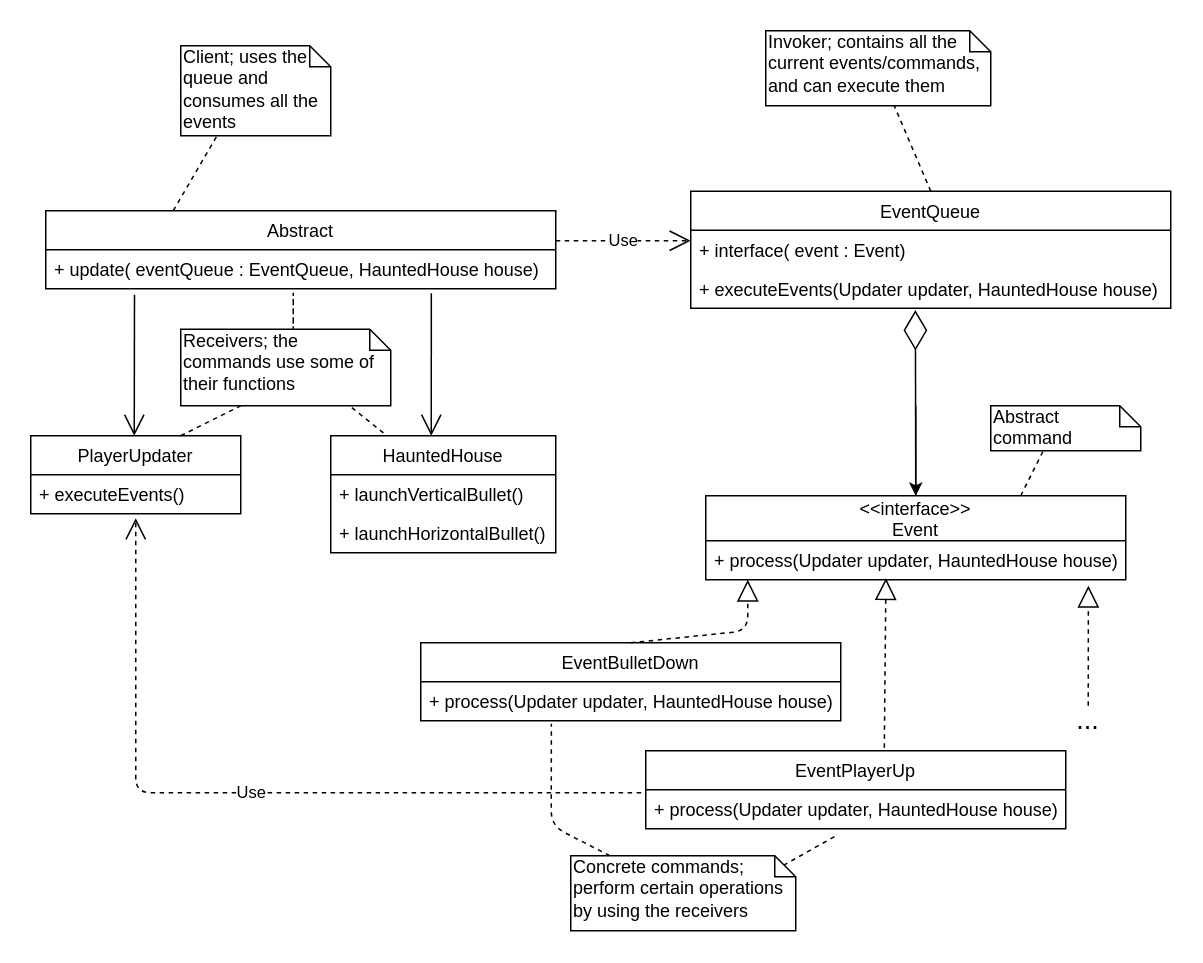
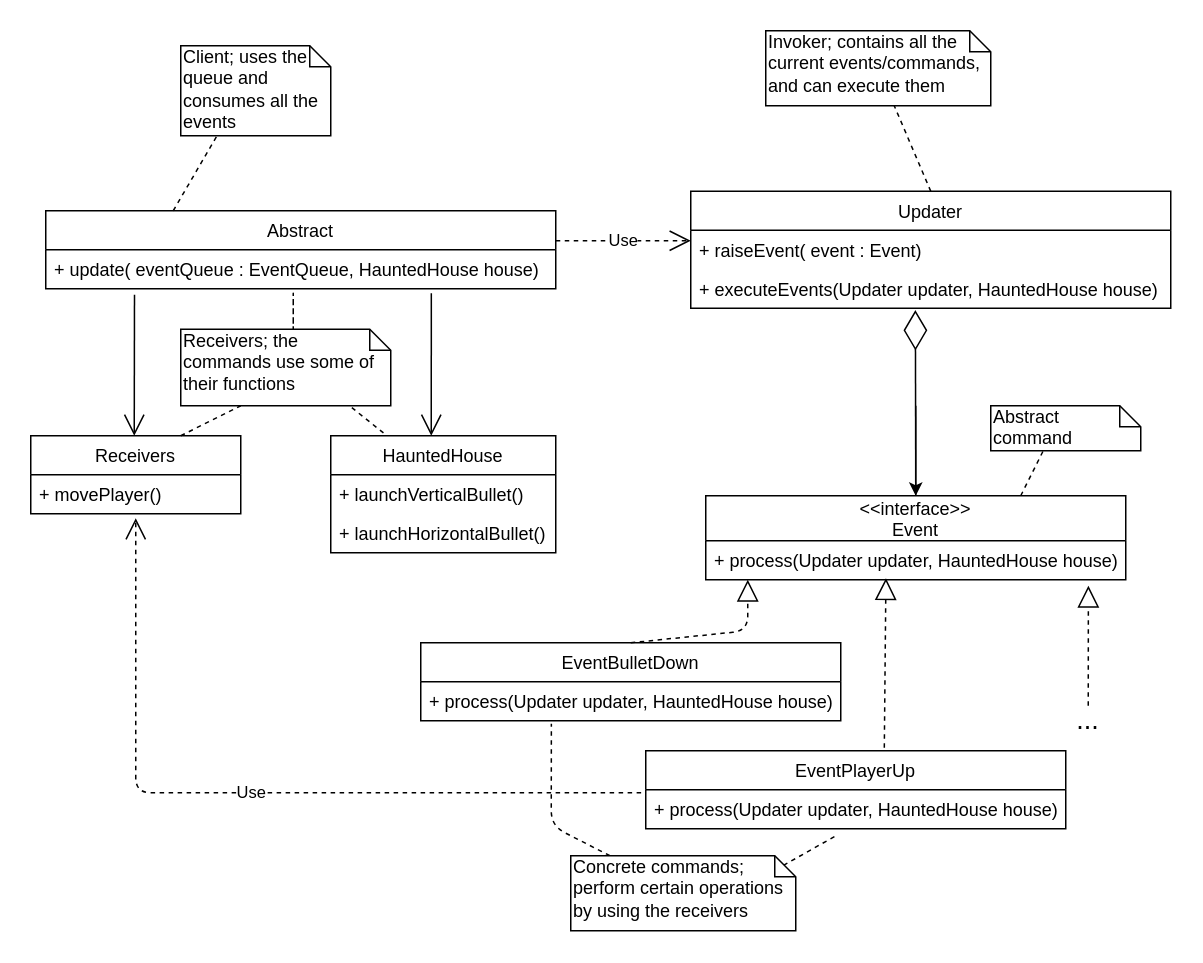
  <mxCell id="0" />
  <mxCell id="1" parent="0" />
  <mxCell id="2" value="Abstract" style="swimlane;fontStyle=0;childLayout=stackLayout;horizontal=1;startSize=26;fillColor=none;horizontalStack=0;resizeParent=1;resizeParentMax=0;resizeLast=0;collapsible=1;marginBottom=0;" vertex="1" parent="1"><mxGeometry x="30" y="140" width="340" height="52" as="geometry" /></mxCell>
  <mxCell id="3" value="+ update( eventQueue : EventQueue, HauntedHouse house)" style="text;strokeColor=none;fillColor=none;align=left;verticalAlign=top;spacingLeft=4;spacingRight=4;overflow=hidden;rotatable=0;points=[[0,0.5],[1,0.5]];portConstraint=eastwest;" vertex="1" parent="2"><mxGeometry y="26" width="340" height="26" as="geometry" /></mxCell>
  <mxCell id="4" value="" style="endArrow=none;dashed=1;html=1;exitX=0.25;exitY=0;exitDx=0;exitDy=0;" edge="1" parent="1" source="2"><mxGeometry width="50" height="50" relative="1" as="geometry"><mxPoint x="100" y="130" as="sourcePoint" /><mxPoint x="150" y="80" as="targetPoint" /><Array as="points" /></mxGeometry></mxCell>
  <mxCell id="5" value="Client; uses the queue and consumes all the events" style="shape=note;whiteSpace=wrap;html=1;size=14;verticalAlign=top;align=left;spacingTop=-6;" vertex="1" parent="1"><mxGeometry x="120" y="30" width="100" height="60" as="geometry" /></mxCell>
  <mxCell id="6" value="Use" style="endArrow=open;endSize=12;dashed=1;html=1;" edge="1" parent="1"><mxGeometry width="160" relative="1" as="geometry"><mxPoint x="370" y="160" as="sourcePoint" /><mxPoint x="460" y="160" as="targetPoint" /></mxGeometry></mxCell>
- <mxCell id="7" value="EventQueue" style="swimlane;fontStyle=0;childLayout=stackLayout;horizontal=1;startSize=26;fillColor=none;horizontalStack=0;resizeParent=1;resizeParentMax=0;resizeLast=0;collapsible=1;marginBottom=0;" vertex="1" parent="1"><mxGeometry x="460" y="127" width="320" height="78" as="geometry" /></mxCell>
- <mxCell id="8" value="+ interface( event : Event)" style="text;strokeColor=none;fillColor=none;align=left;verticalAlign=top;spacingLeft=4;spacingRight=4;overflow=hidden;rotatable=0;points=[[0,0.5],[1,0.5]];portConstraint=eastwest;" vertex="1" parent="7"><mxGeometry y="26" width="320" height="26" as="geometry" /></mxCell>
+ <mxCell id="7" value="Updater" style="swimlane;fontStyle=0;childLayout=stackLayout;horizontal=1;startSize=26;fillColor=none;horizontalStack=0;resizeParent=1;resizeParentMax=0;resizeLast=0;collapsible=1;marginBottom=0;" vertex="1" parent="1"><mxGeometry x="460" y="127" width="320" height="78" as="geometry" /></mxCell>
+ <mxCell id="8" value="+ raiseEvent( event : Event)" style="text;strokeColor=none;fillColor=none;align=left;verticalAlign=top;spacingLeft=4;spacingRight=4;overflow=hidden;rotatable=0;points=[[0,0.5],[1,0.5]];portConstraint=eastwest;" vertex="1" parent="7"><mxGeometry y="26" width="320" height="26" as="geometry" /></mxCell>
  <mxCell id="9" value="+ executeEvents(Updater updater, HauntedHouse house)" style="text;strokeColor=none;fillColor=none;align=left;verticalAlign=top;spacingLeft=4;spacingRight=4;overflow=hidden;rotatable=0;points=[[0,0.5],[1,0.5]];portConstraint=eastwest;" vertex="1" parent="7"><mxGeometry y="52" width="320" height="26" as="geometry" /></mxCell>
  <mxCell id="10" value="" style="endArrow=none;dashed=1;html=1;exitX=0.5;exitY=0;exitDx=0;exitDy=0;" edge="1" parent="1" source="7" target="11"><mxGeometry width="50" height="50" relative="1" as="geometry"><mxPoint x="420" y="120" as="sourcePoint" /><mxPoint x="470" y="70" as="targetPoint" /></mxGeometry></mxCell>
  <mxCell id="11" value="Invoker; contains all the current events/commands, and can execute them" style="shape=note;whiteSpace=wrap;html=1;size=14;verticalAlign=top;align=left;spacingTop=-6;" vertex="1" parent="1"><mxGeometry x="510" y="20" width="150" height="50" as="geometry" /></mxCell>
  <mxCell id="12" value="" style="endArrow=diamondThin;endFill=0;endSize=24;html=1;entryX=0.468;entryY=1.046;entryDx=0;entryDy=0;entryPerimeter=0;exitX=0.5;exitY=0;exitDx=0;exitDy=0;" edge="1" parent="1" source="13" target="9"><mxGeometry width="160" relative="1" as="geometry"><mxPoint x="617" y="320" as="sourcePoint" /><mxPoint x="617" y="207" as="targetPoint" /></mxGeometry></mxCell>
  <mxCell id="13" value="&#10;&lt;&lt;interface&gt;&gt;&#10;Event&#10;" style="swimlane;fontStyle=0;childLayout=stackLayout;horizontal=1;startSize=30;fillColor=none;horizontalStack=0;resizeParent=1;resizeParentMax=0;resizeLast=0;collapsible=1;marginBottom=0;" vertex="1" parent="1"><mxGeometry x="470" y="330" width="280" height="56" as="geometry" /></mxCell>
  <mxCell id="14" value="+ process(Updater updater, HauntedHouse house)" style="text;strokeColor=none;fillColor=none;align=left;verticalAlign=top;spacingLeft=4;spacingRight=4;overflow=hidden;rotatable=0;points=[[0,0.5],[1,0.5]];portConstraint=eastwest;" vertex="1" parent="13"><mxGeometry y="30" width="280" height="26" as="geometry" /></mxCell>
  <mxCell id="15" value="" style="endArrow=classic;html=1;" edge="1" parent="1"><mxGeometry width="50" height="50" relative="1" as="geometry"><mxPoint x="610" y="270" as="sourcePoint" /><mxPoint x="610" y="330" as="targetPoint" /></mxGeometry></mxCell>
  <mxCell id="16" value="" style="endArrow=none;dashed=1;html=1;exitX=0.75;exitY=0;exitDx=0;exitDy=0;" edge="1" parent="1" source="13"><mxGeometry width="50" height="50" relative="1" as="geometry"><mxPoint x="690" y="310" as="sourcePoint" /><mxPoint x="700" y="290" as="targetPoint" /></mxGeometry></mxCell>
  <mxCell id="17" value="Abstract command" style="shape=note;whiteSpace=wrap;html=1;size=14;verticalAlign=top;align=left;spacingTop=-6;" vertex="1" parent="1"><mxGeometry x="660" y="270" width="100" height="30" as="geometry" /></mxCell>
  <mxCell id="18" value="" style="endArrow=block;dashed=1;endFill=0;endSize=12;html=1;entryX=0.1;entryY=1;entryDx=0;entryDy=0;entryPerimeter=0;exitX=0.5;exitY=0;exitDx=0;exitDy=0;" edge="1" parent="1" source="22" target="14"><mxGeometry width="160" relative="1" as="geometry"><mxPoint x="499" y="470" as="sourcePoint" /><mxPoint x="499" y="391" as="targetPoint" /><Array as="points"><mxPoint x="498" y="420" /></Array></mxGeometry></mxCell>
  <mxCell id="19" value="" style="endArrow=block;dashed=1;endFill=0;endSize=12;html=1;entryX=0.429;entryY=0.962;entryDx=0;entryDy=0;entryPerimeter=0;exitX=0.568;exitY=-0.038;exitDx=0;exitDy=0;exitPerimeter=0;" edge="1" parent="1" source="24" target="14"><mxGeometry width="160" relative="1" as="geometry"><mxPoint x="590" y="470" as="sourcePoint" /><mxPoint x="590" y="390" as="targetPoint" /></mxGeometry></mxCell>
  <mxCell id="20" value="" style="endArrow=block;dashed=1;endFill=0;endSize=12;html=1;entryX=0.911;entryY=1.154;entryDx=0;entryDy=0;entryPerimeter=0;" edge="1" parent="1" target="14"><mxGeometry width="160" relative="1" as="geometry"><mxPoint x="725" y="470" as="sourcePoint" /><mxPoint x="800" y="460" as="targetPoint" /></mxGeometry></mxCell>
  <mxCell id="21" value="&lt;font style=&quot;font-size: 18px&quot;&gt;...&lt;/font&gt;" style="text;html=1;strokeColor=none;fillColor=none;align=center;verticalAlign=middle;whiteSpace=wrap;rounded=0;" vertex="1" parent="1"><mxGeometry x="700" y="470" width="50" height="20" as="geometry" /></mxCell>
  <mxCell id="22" value="EventBulletDown" style="swimlane;fontStyle=0;childLayout=stackLayout;horizontal=1;startSize=26;fillColor=none;horizontalStack=0;resizeParent=1;resizeParentMax=0;resizeLast=0;collapsible=1;marginBottom=0;" vertex="1" parent="1"><mxGeometry x="280" y="428" width="280" height="52" as="geometry" /></mxCell>
  <mxCell id="23" value="+ process(Updater updater, HauntedHouse house)" style="text;strokeColor=none;fillColor=none;align=left;verticalAlign=top;spacingLeft=4;spacingRight=4;overflow=hidden;rotatable=0;points=[[0,0.5],[1,0.5]];portConstraint=eastwest;" vertex="1" parent="22"><mxGeometry y="26" width="280" height="26" as="geometry" /></mxCell>
  <mxCell id="24" value="EventPlayerUp" style="swimlane;fontStyle=0;childLayout=stackLayout;horizontal=1;startSize=26;fillColor=none;horizontalStack=0;resizeParent=1;resizeParentMax=0;resizeLast=0;collapsible=1;marginBottom=0;" vertex="1" parent="1"><mxGeometry x="430" y="500" width="280" height="52" as="geometry" /></mxCell>
  <mxCell id="25" value="+ process(Updater updater, HauntedHouse house)" style="text;strokeColor=none;fillColor=none;align=left;verticalAlign=top;spacingLeft=4;spacingRight=4;overflow=hidden;rotatable=0;points=[[0,0.5],[1,0.5]];portConstraint=eastwest;" vertex="1" parent="24"><mxGeometry y="26" width="280" height="26" as="geometry" /></mxCell>
  <mxCell id="26" value="" style="endArrow=none;dashed=1;html=1;entryX=0.311;entryY=1.077;entryDx=0;entryDy=0;entryPerimeter=0;" edge="1" parent="1" source="28" target="23"><mxGeometry width="50" height="50" relative="1" as="geometry"><mxPoint x="430" y="600" as="sourcePoint" /><mxPoint x="380" y="570" as="targetPoint" /><Array as="points"><mxPoint x="367" y="550" /></Array></mxGeometry></mxCell>
  <mxCell id="27" value="" style="endArrow=none;dashed=1;html=1;entryX=0.457;entryY=1.154;entryDx=0;entryDy=0;entryPerimeter=0;" edge="1" parent="1" target="25"><mxGeometry width="50" height="50" relative="1" as="geometry"><mxPoint x="480" y="600" as="sourcePoint" /><mxPoint x="540" y="590" as="targetPoint" /></mxGeometry></mxCell>
  <mxCell id="28" value="Concrete commands;&lt;br&gt;perform certain operations by using the receivers&lt;br&gt;" style="shape=note;whiteSpace=wrap;html=1;size=14;verticalAlign=top;align=left;spacingTop=-6;" vertex="1" parent="1"><mxGeometry x="380" y="570" width="150" height="50" as="geometry" /></mxCell>
  <mxCell id="29" value="" style="endArrow=open;endFill=1;endSize=12;html=1;exitX=0.174;exitY=1.154;exitDx=0;exitDy=0;exitPerimeter=0;" edge="1" parent="1" source="3"><mxGeometry width="160" relative="1" as="geometry"><mxPoint x="100" y="210" as="sourcePoint" /><mxPoint x="89" y="290" as="targetPoint" /></mxGeometry></mxCell>
  <mxCell id="30" value="" style="endArrow=open;endFill=1;endSize=12;html=1;exitX=0.756;exitY=1.115;exitDx=0;exitDy=0;exitPerimeter=0;" edge="1" parent="1" source="3"><mxGeometry width="160" relative="1" as="geometry"><mxPoint x="200" y="250" as="sourcePoint" /><mxPoint x="287" y="290" as="targetPoint" /></mxGeometry></mxCell>
- <mxCell id="31" value="PlayerUpdater" style="swimlane;fontStyle=0;childLayout=stackLayout;horizontal=1;startSize=26;fillColor=none;horizontalStack=0;resizeParent=1;resizeParentMax=0;resizeLast=0;collapsible=1;marginBottom=0;" vertex="1" parent="1"><mxGeometry x="20" y="290" width="140" height="52" as="geometry" /></mxCell>
- <mxCell id="32" value="+ executeEvents()" style="text;strokeColor=none;fillColor=none;align=left;verticalAlign=top;spacingLeft=4;spacingRight=4;overflow=hidden;rotatable=0;points=[[0,0.5],[1,0.5]];portConstraint=eastwest;" vertex="1" parent="31"><mxGeometry y="26" width="140" height="26" as="geometry" /></mxCell>
+ <mxCell id="31" value="Receivers" style="swimlane;fontStyle=0;childLayout=stackLayout;horizontal=1;startSize=26;fillColor=none;horizontalStack=0;resizeParent=1;resizeParentMax=0;resizeLast=0;collapsible=1;marginBottom=0;" vertex="1" parent="1"><mxGeometry x="20" y="290" width="140" height="52" as="geometry" /></mxCell>
+ <mxCell id="32" value="+ movePlayer()" style="text;strokeColor=none;fillColor=none;align=left;verticalAlign=top;spacingLeft=4;spacingRight=4;overflow=hidden;rotatable=0;points=[[0,0.5],[1,0.5]];portConstraint=eastwest;" vertex="1" parent="31"><mxGeometry y="26" width="140" height="26" as="geometry" /></mxCell>
  <mxCell id="33" value="HauntedHouse" style="swimlane;fontStyle=0;childLayout=stackLayout;horizontal=1;startSize=26;fillColor=none;horizontalStack=0;resizeParent=1;resizeParentMax=0;resizeLast=0;collapsible=1;marginBottom=0;" vertex="1" parent="1"><mxGeometry x="220" y="290" width="150" height="78" as="geometry" /></mxCell>
  <mxCell id="34" value="+ launchVerticalBullet()" style="text;strokeColor=none;fillColor=none;align=left;verticalAlign=top;spacingLeft=4;spacingRight=4;overflow=hidden;rotatable=0;points=[[0,0.5],[1,0.5]];portConstraint=eastwest;" vertex="1" parent="33"><mxGeometry y="26" width="150" height="26" as="geometry" /></mxCell>
  <mxCell id="35" value="+ launchHorizontalBullet()" style="text;strokeColor=none;fillColor=none;align=left;verticalAlign=top;spacingLeft=4;spacingRight=4;overflow=hidden;rotatable=0;points=[[0,0.5],[1,0.5]];portConstraint=eastwest;" vertex="1" parent="33"><mxGeometry y="52" width="150" height="26" as="geometry" /></mxCell>
  <mxCell id="36" value="" style="endArrow=none;dashed=1;html=1;" edge="1" parent="1"><mxGeometry width="50" height="50" relative="1" as="geometry"><mxPoint x="195" y="220" as="sourcePoint" /><mxPoint x="195" y="230" as="targetPoint" /><Array as="points"><mxPoint x="195" y="190" /><mxPoint x="195" y="220" /></Array></mxGeometry></mxCell>
  <mxCell id="37" value="" style="endArrow=none;dashed=1;html=1;" edge="1" parent="1"><mxGeometry width="50" height="50" relative="1" as="geometry"><mxPoint x="120" y="290" as="sourcePoint" /><mxPoint x="160" y="270" as="targetPoint" /></mxGeometry></mxCell>
  <mxCell id="38" value="" style="endArrow=none;dashed=1;html=1;entryX=0.25;entryY=0;entryDx=0;entryDy=0;" edge="1" parent="1" target="33"><mxGeometry width="50" height="50" relative="1" as="geometry"><mxPoint x="220" y="260" as="sourcePoint" /><mxPoint x="270" y="230" as="targetPoint" /></mxGeometry></mxCell>
  <mxCell id="39" value="Receivers; the commands use some of their functions" style="shape=note;whiteSpace=wrap;html=1;size=14;verticalAlign=top;align=left;spacingTop=-6;" vertex="1" parent="1"><mxGeometry x="120" y="219" width="140" height="51" as="geometry" /></mxCell>
  <mxCell id="40" value="Use" style="endArrow=open;endSize=12;dashed=1;html=1;exitX=-0.011;exitY=0.077;exitDx=0;exitDy=0;exitPerimeter=0;entryX=0.5;entryY=1.115;entryDx=0;entryDy=0;entryPerimeter=0;" edge="1" parent="1" source="25" target="32"><mxGeometry width="160" relative="1" as="geometry"><mxPoint x="150" y="530" as="sourcePoint" /><mxPoint x="310" y="530" as="targetPoint" /><Array as="points"><mxPoint x="90" y="528" /></Array></mxGeometry></mxCell>
